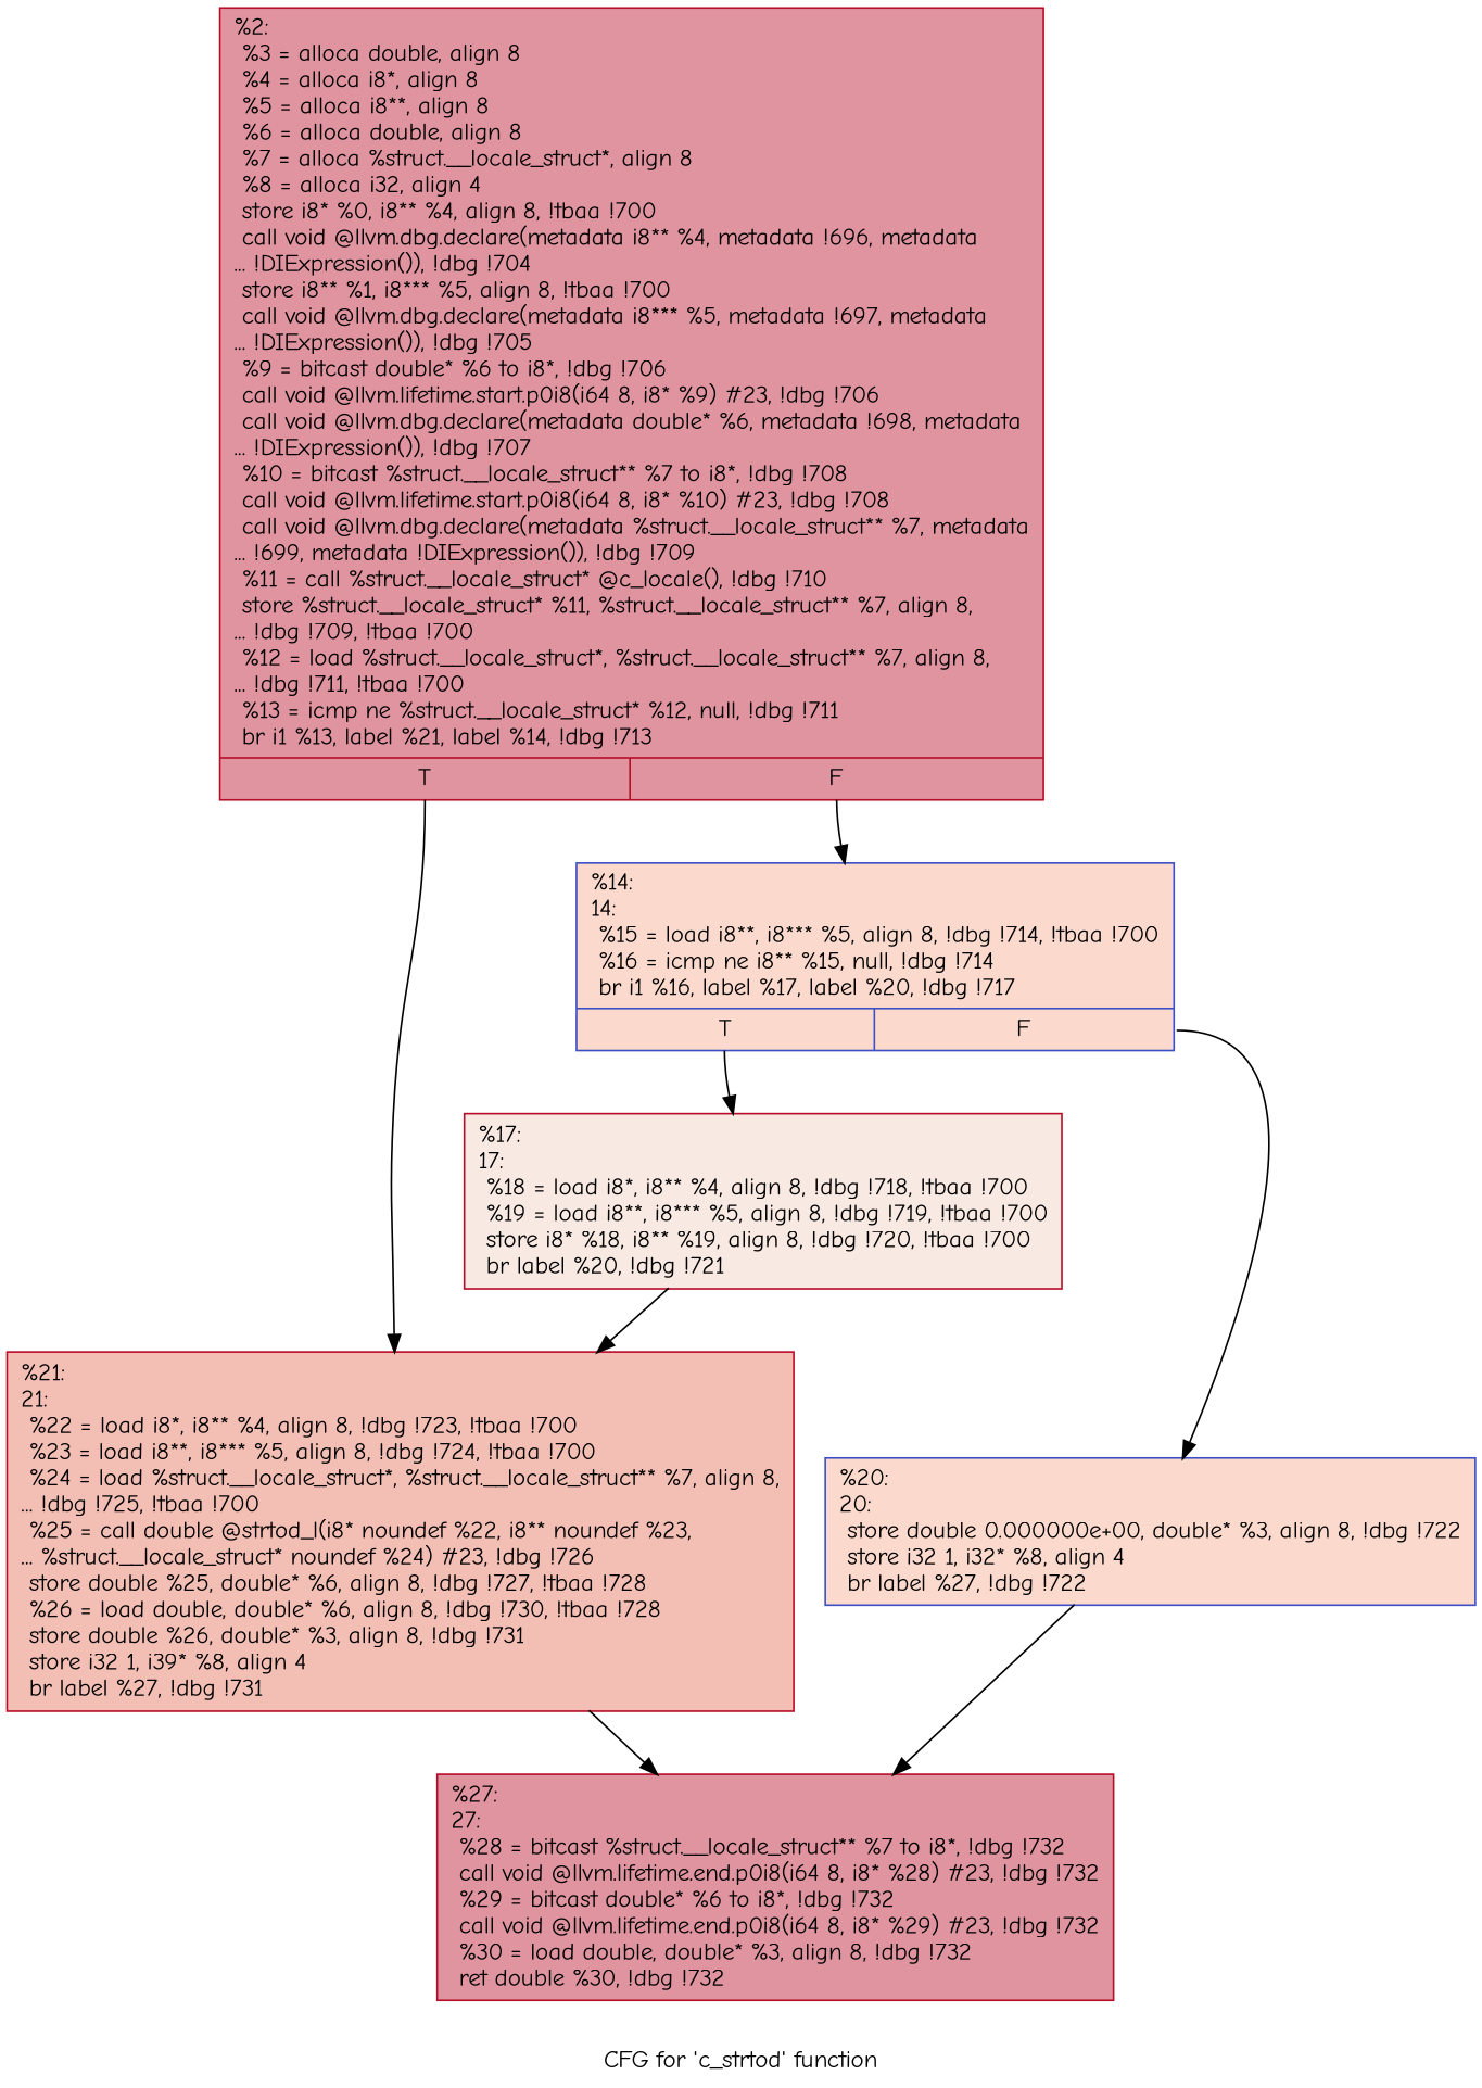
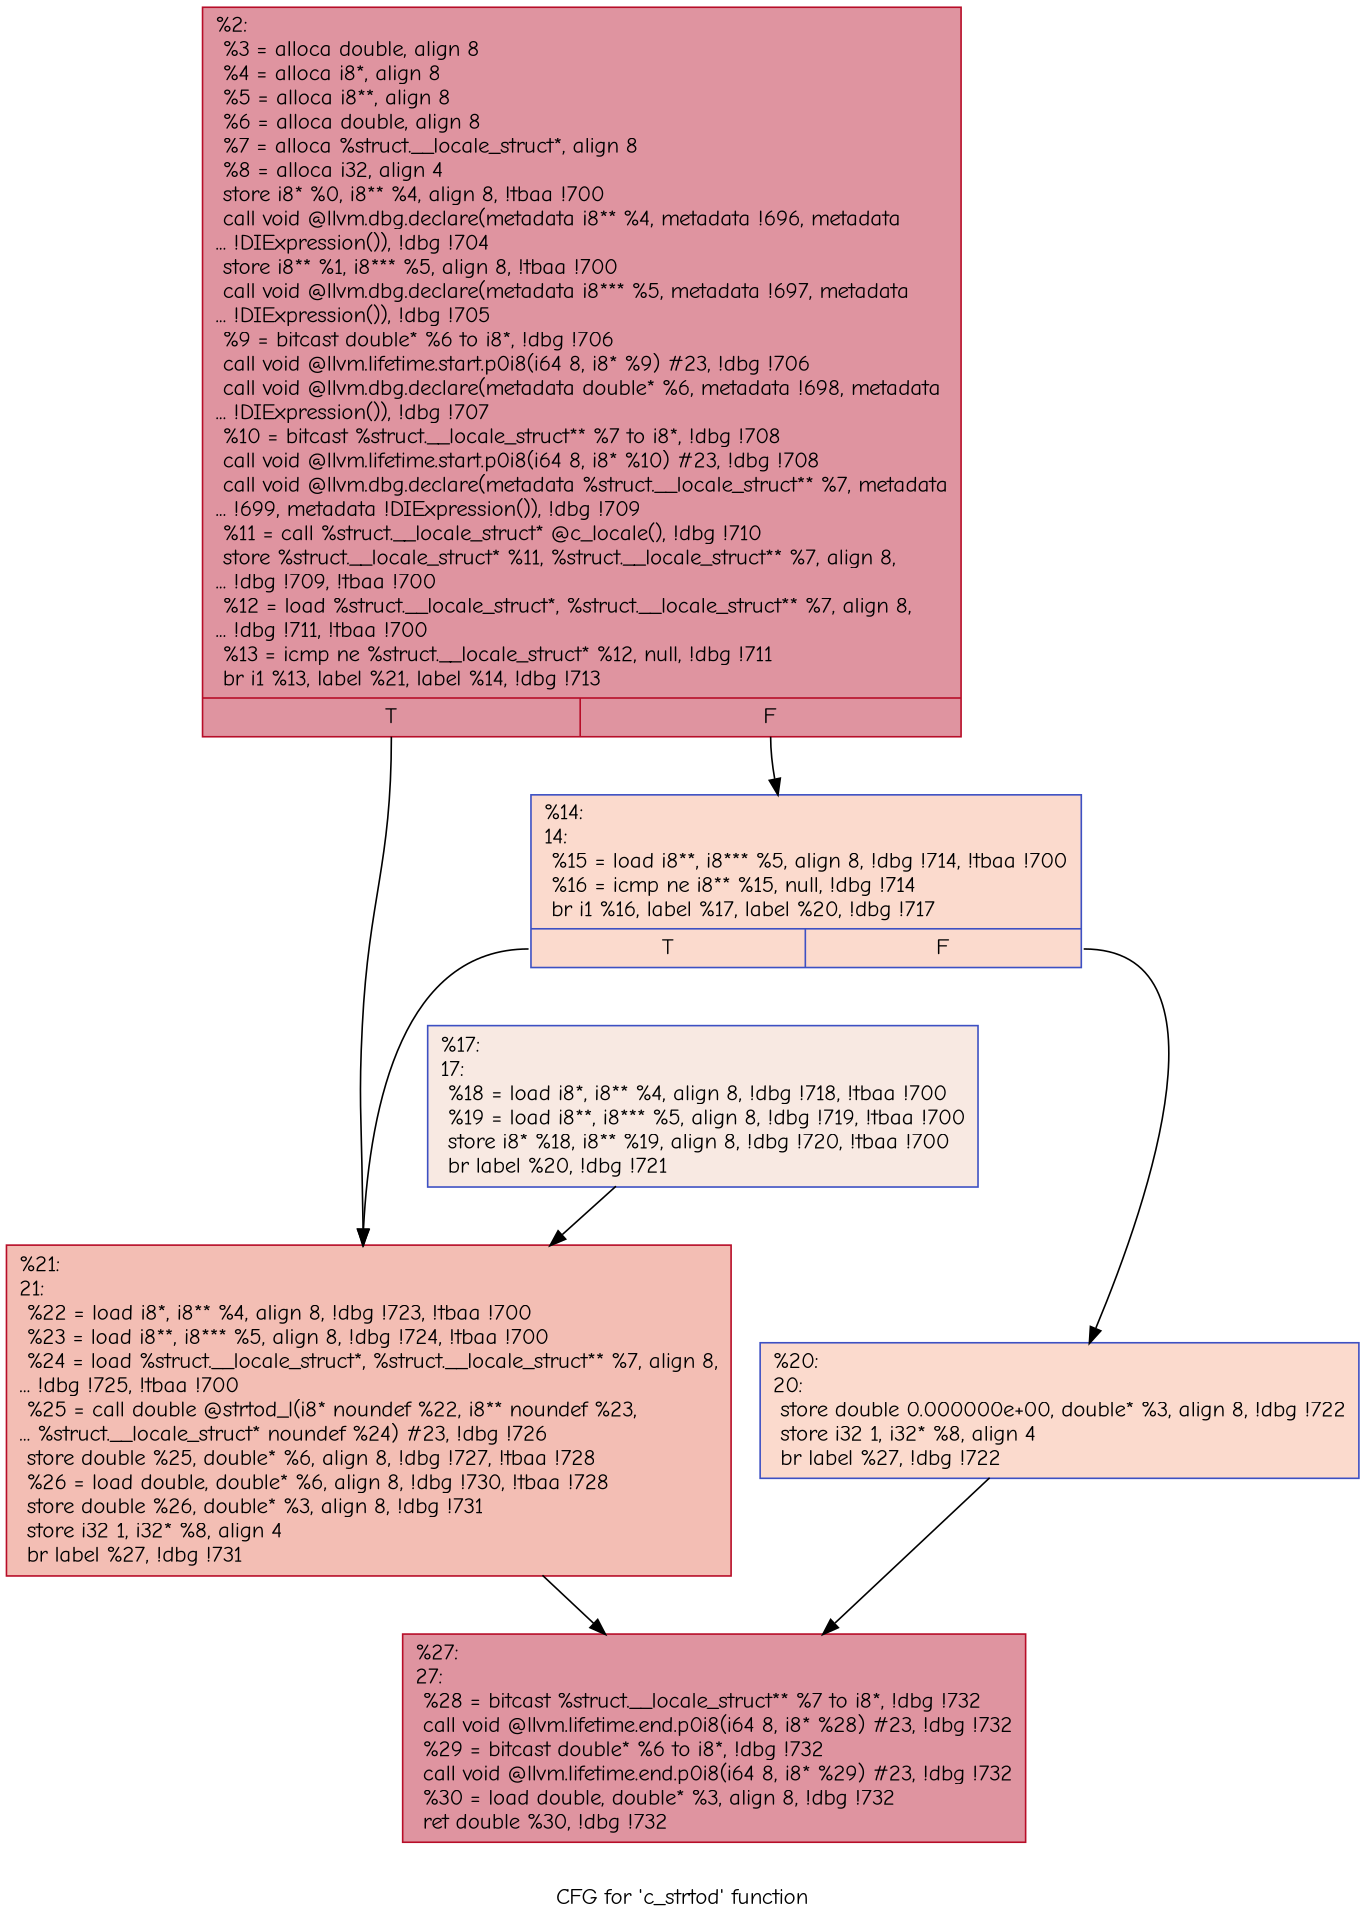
  digraph {
    fontname="Comic Neue"
    label="CFG for 'c_strtod' function"
    node [color="#b70d28ff" fillcolor="#b70d2870" fontname="Comic Neue" shape=record style=filled]
    edge [fontname="Comic Neue"]
    n1 [label="{%2:\l  %3 = alloca double, align 8\l  %4 = alloca i8*, align 8\l  %5 = alloca i8**, align 8\l  %6 = alloca double, align 8\l  %7 = alloca %struct.__locale_struct*, align 8\l  %8 = alloca i32, align 4\l  store i8* %0, i8** %4, align 8, !tbaa !700\l  call void @llvm.dbg.declare(metadata i8** %4, metadata !696, metadata\l... !DIExpression()), !dbg !704\l  store i8** %1, i8*** %5, align 8, !tbaa !700\l  call void @llvm.dbg.declare(metadata i8*** %5, metadata !697, metadata\l... !DIExpression()), !dbg !705\l  %9 = bitcast double* %6 to i8*, !dbg !706\l  call void @llvm.lifetime.start.p0i8(i64 8, i8* %9) #23, !dbg !706\l  call void @llvm.dbg.declare(metadata double* %6, metadata !698, metadata\l... !DIExpression()), !dbg !707\l  %10 = bitcast %struct.__locale_struct** %7 to i8*, !dbg !708\l  call void @llvm.lifetime.start.p0i8(i64 8, i8* %10) #23, !dbg !708\l  call void @llvm.dbg.declare(metadata %struct.__locale_struct** %7, metadata\l... !699, metadata !DIExpression()), !dbg !709\l  %11 = call %struct.__locale_struct* @c_locale(), !dbg !710\l  store %struct.__locale_struct* %11, %struct.__locale_struct** %7, align 8,\l... !dbg !709, !tbaa !700\l  %12 = load %struct.__locale_struct*, %struct.__locale_struct** %7, align 8,\l... !dbg !711, !tbaa !700\l  %13 = icmp ne %struct.__locale_struct* %12, null, !dbg !711\l  br i1 %13, label %21, label %14, !dbg !713\l|{<s0>T|<s1>F}}"]
-   n2 [fillcolor="#e36c5570" label="{%21:\l21:                                               \l  %22 = load i8*, i8** %4, align 8, !dbg !723, !tbaa !700\l  %23 = load i8**, i8*** %5, align 8, !dbg !724, !tbaa !700\l  %24 = load %struct.__locale_struct*, %struct.__locale_struct** %7, align 8,\l... !dbg !725, !tbaa !700\l  %25 = call double @strtod_l(i8* noundef %22, i8** noundef %23,\l... %struct.__locale_struct* noundef %24) #23, !dbg !726\l  store double %25, double* %6, align 8, !dbg !727, !tbaa !728\l  %26 = load double, double* %6, align 8, !dbg !730, !tbaa !728\l  store double %26, double* %3, align 8, !dbg !731\l  store i32 1, i39* %8, align 4\l  br label %27, !dbg !731\l}"]
+   n2 [fillcolor="#e36c5570" label="{%21:\l21:                                               \l  %22 = load i8*, i8** %4, align 8, !dbg !723, !tbaa !700\l  %23 = load i8**, i8*** %5, align 8, !dbg !724, !tbaa !700\l  %24 = load %struct.__locale_struct*, %struct.__locale_struct** %7, align 8,\l... !dbg !725, !tbaa !700\l  %25 = call double @strtod_l(i8* noundef %22, i8** noundef %23,\l... %struct.__locale_struct* noundef %24) #23, !dbg !726\l  store double %25, double* %6, align 8, !dbg !727, !tbaa !728\l  %26 = load double, double* %6, align 8, !dbg !730, !tbaa !728\l  store double %26, double* %3, align 8, !dbg !731\l  store i32 1, i32* %8, align 4\l  br label %27, !dbg !731\l}"]
    n3 [color="#3d50c3ff" fillcolor="#f7ac8e70" label="{%14:\l14:                                               \l  %15 = load i8**, i8*** %5, align 8, !dbg !714, !tbaa !700\l  %16 = icmp ne i8** %15, null, !dbg !714\l  br i1 %16, label %17, label %20, !dbg !717\l|{<s0>T|<s1>F}}"]
    n4 [label="{%27:\l27:                                               \l  %28 = bitcast %struct.__locale_struct** %7 to i8*, !dbg !732\l  call void @llvm.lifetime.end.p0i8(i64 8, i8* %28) #23, !dbg !732\l  %29 = bitcast double* %6 to i8*, !dbg !732\l  call void @llvm.lifetime.end.p0i8(i64 8, i8* %29) #23, !dbg !732\l  %30 = load double, double* %3, align 8, !dbg !732\l  ret double %30, !dbg !732\l}"]
-   n5 [fillcolor="#efcebd70" label="{%17:\l17:                                               \l  %18 = load i8*, i8** %4, align 8, !dbg !718, !tbaa !700\l  %19 = load i8**, i8*** %5, align 8, !dbg !719, !tbaa !700\l  store i8* %18, i8** %19, align 8, !dbg !720, !tbaa !700\l  br label %20, !dbg !721\l}"]
+   n5 [color="#3d50c3ff" fillcolor="#efcebd70" label="{%17:\l17:                                               \l  %18 = load i8*, i8** %4, align 8, !dbg !718, !tbaa !700\l  %19 = load i8**, i8*** %5, align 8, !dbg !719, !tbaa !700\l  store i8* %18, i8** %19, align 8, !dbg !720, !tbaa !700\l  br label %20, !dbg !721\l}"]
    n6 [color="#3d50c3ff" fillcolor="#f7ac8e70" label="{%20:\l20:                                               \l  store double 0.000000e+00, double* %3, align 8, !dbg !722\l  store i32 1, i32* %8, align 4\l  br label %27, !dbg !722\l}"]
    n1 -> n2 [tailport=s0]
    n1 -> n3 [tailport=s1]
    n2 -> n4
-   n3 -> n5 [tailport=s0]
+   n3 -> n2 [tailport=s0]
    n3 -> n6 [tailport=s1]
    n5 -> n2
    n6 -> n4
  }
